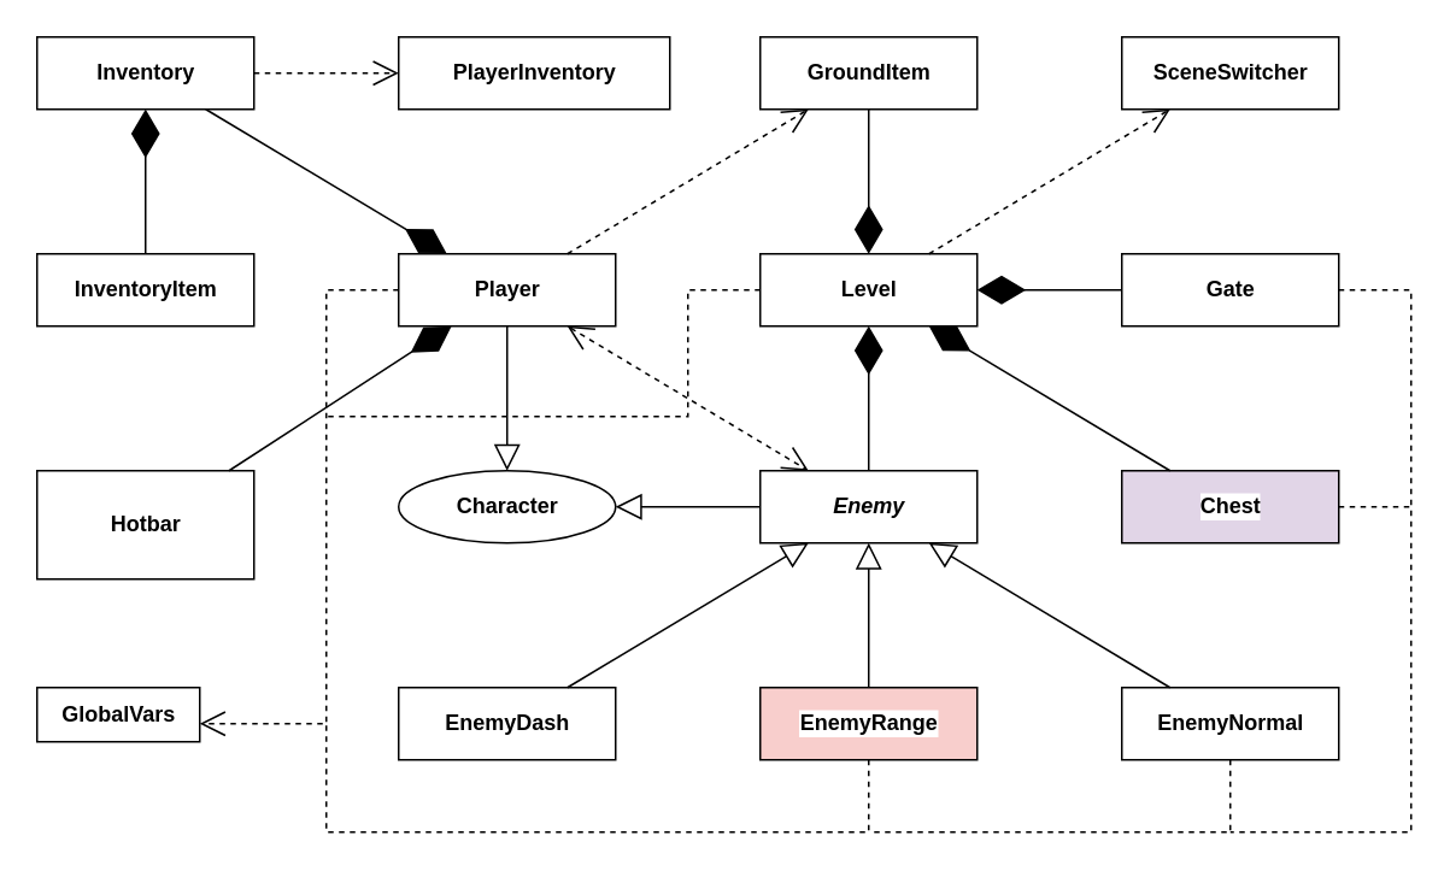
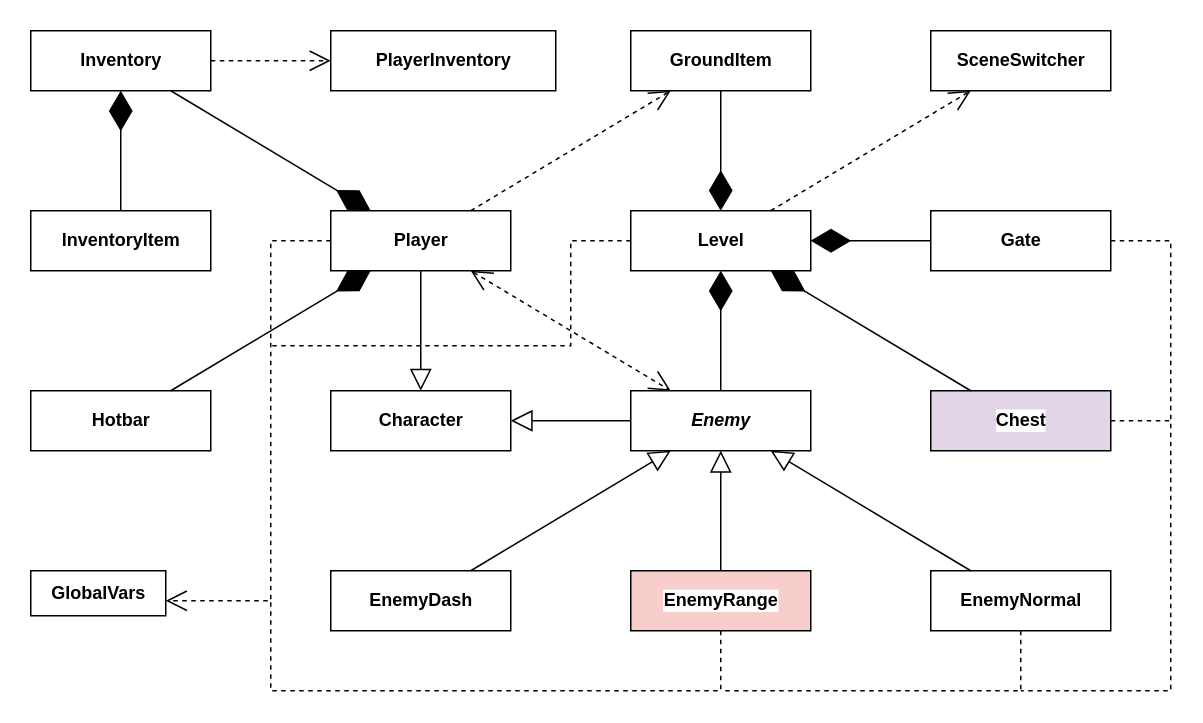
  <mxCell id="0" />
  <mxCell id="1" parent="0" />
  <mxCell id="2" value="&lt;b&gt;Player&lt;br&gt;&lt;/b&gt;" style="html=1;rounded=0;glass=0;labelBackgroundColor=default;labelBorderColor=none;" parent="1" vertex="1"><mxGeometry x="220" y="140" width="120" height="40" as="geometry" /></mxCell>
  <mxCell id="3" value="&lt;span&gt;&lt;b style=&quot;&quot;&gt;&lt;i&gt;Enemy&lt;/i&gt;&lt;/b&gt;&lt;br&gt;&lt;/span&gt;" style="html=1;rounded=0;glass=0;labelBackgroundColor=default;labelBorderColor=none;fontStyle=0" parent="1" vertex="1"><mxGeometry x="420" y="260" width="120" height="40" as="geometry" /></mxCell>
  <mxCell id="4" value="&lt;b&gt;EnemyRange&lt;/b&gt;" style="html=1;rounded=0;glass=0;labelBackgroundColor=default;labelBorderColor=none;fillColor=#f8cecc;" parent="1" vertex="1"><mxGeometry x="420" y="380" width="120" height="40" as="geometry" /></mxCell>
  <mxCell id="5" value="&lt;b&gt;EnemyDash&lt;br&gt;&lt;/b&gt;" style="html=1;rounded=0;glass=0;labelBackgroundColor=default;labelBorderColor=none;" parent="1" vertex="1"><mxGeometry x="220" y="380" width="120" height="40" as="geometry" /></mxCell>
  <mxCell id="6" value="&lt;b&gt;EnemyNormal&lt;/b&gt;" style="html=1;rounded=0;glass=0;labelBackgroundColor=default;labelBorderColor=none;" parent="1" vertex="1"><mxGeometry x="620" y="380" width="120" height="40" as="geometry" /></mxCell>
- <mxCell id="7" value="&lt;b&gt;Character&lt;br&gt;&lt;/b&gt;" style="ellipse;html=1;glass=0;labelBackgroundColor=default;labelBorderColor=none;" parent="1" vertex="1"><mxGeometry x="220" y="260" width="120" height="40" as="geometry" /></mxCell>
+ <mxCell id="7" value="&lt;b&gt;Character&lt;br&gt;&lt;/b&gt;" style="html=1;rounded=0;glass=0;labelBackgroundColor=default;labelBorderColor=none;" parent="1" vertex="1"><mxGeometry x="220" y="260" width="120" height="40" as="geometry" /></mxCell>
  <mxCell id="8" value="" style="endArrow=block;html=1;jumpStyle=none;rounded=0;strokeWidth=1;startArrow=none;startFill=0;endFill=0;endSize=12;targetPerimeterSpacing=0;startSize=12;shadow=0;labelBackgroundColor=default;sketch=0;fontFamily=Helvetica;fontSize=11;fontColor=default;shape=connector;jumpSize=6;" parent="1" source="5" target="3" edge="1"><mxGeometry width="50" height="50" relative="1" as="geometry"><mxPoint x="30" y="310" as="sourcePoint" /><mxPoint x="230" y="310" as="targetPoint" /></mxGeometry></mxCell>
  <mxCell id="9" value="" style="endArrow=block;html=1;jumpStyle=none;rounded=0;strokeWidth=1;startArrow=none;startFill=0;endFill=0;endSize=12;targetPerimeterSpacing=0;startSize=12;shadow=0;labelBackgroundColor=default;sketch=0;fontFamily=Helvetica;fontSize=11;fontColor=default;shape=connector;jumpSize=6;" parent="1" source="4" target="3" edge="1"><mxGeometry width="50" height="50" relative="1" as="geometry"><mxPoint x="323.333" y="390" as="sourcePoint" /><mxPoint x="456.667" y="310" as="targetPoint" /></mxGeometry></mxCell>
  <mxCell id="10" value="" style="endArrow=block;html=1;jumpStyle=none;rounded=0;strokeWidth=1;startArrow=none;startFill=0;endFill=0;endSize=12;targetPerimeterSpacing=0;startSize=12;shadow=0;labelBackgroundColor=default;sketch=0;fontFamily=Helvetica;fontSize=11;fontColor=default;shape=connector;jumpSize=6;" parent="1" source="6" target="3" edge="1"><mxGeometry width="50" height="50" relative="1" as="geometry"><mxPoint x="490" y="390" as="sourcePoint" /><mxPoint x="490" y="310" as="targetPoint" /></mxGeometry></mxCell>
  <mxCell id="11" value="" style="endArrow=block;html=1;jumpStyle=none;rounded=0;strokeWidth=1;startArrow=none;startFill=0;endFill=0;endSize=12;targetPerimeterSpacing=0;startSize=12;shadow=0;labelBackgroundColor=default;sketch=0;fontFamily=Helvetica;fontSize=11;fontColor=default;shape=connector;jumpSize=6;" parent="1" source="2" target="7" edge="1"><mxGeometry width="50" height="50" relative="1" as="geometry"><mxPoint x="20" y="160" as="sourcePoint" /><mxPoint x="220" y="160" as="targetPoint" /></mxGeometry></mxCell>
  <mxCell id="12" value="" style="endArrow=block;html=1;jumpStyle=none;rounded=0;strokeWidth=1;startArrow=none;startFill=0;endFill=0;endSize=12;targetPerimeterSpacing=0;startSize=12;shadow=0;labelBackgroundColor=default;sketch=0;fontFamily=Helvetica;fontSize=11;fontColor=default;shape=connector;jumpSize=6;" parent="1" source="3" target="7" edge="1"><mxGeometry width="50" height="50" relative="1" as="geometry"><mxPoint x="150" y="290" as="sourcePoint" /><mxPoint x="230" y="290" as="targetPoint" /></mxGeometry></mxCell>
  <mxCell id="13" value="&lt;b&gt;PlayerInventory&lt;br&gt;&lt;/b&gt;" style="html=1;rounded=0;glass=0;labelBackgroundColor=default;labelBorderColor=none;" parent="1" vertex="1"><mxGeometry x="220" y="20" width="150" height="40" as="geometry" /></mxCell>
  <mxCell id="14" value="&lt;b&gt;GroundItem&lt;br&gt;&lt;/b&gt;" style="html=1;rounded=0;glass=0;labelBackgroundColor=default;labelBorderColor=none;" parent="1" vertex="1"><mxGeometry x="420" y="20" width="120" height="40" as="geometry" /></mxCell>
  <mxCell id="15" value="&lt;b&gt;InventoryItem&lt;br&gt;&lt;/b&gt;" style="html=1;rounded=0;glass=0;labelBackgroundColor=default;labelBorderColor=none;" parent="1" vertex="1"><mxGeometry x="20" y="140" width="120" height="40" as="geometry" /></mxCell>
  <mxCell id="16" value="" style="endArrow=none;html=1;jumpStyle=none;rounded=0;strokeWidth=1;startArrow=diamondThin;startFill=1;endSize=24;startSize=24;shadow=0;labelBackgroundColor=default;sketch=0;fontFamily=Helvetica;fontSize=11;fontColor=default;targetPerimeterSpacing=0;shape=connector;jumpSize=6;" parent="1" source="26" target="15" edge="1"><mxGeometry width="50" height="50" relative="1" as="geometry"><mxPoint x="300" y="120" as="sourcePoint" /><mxPoint x="500" y="120" as="targetPoint" /></mxGeometry></mxCell>
  <mxCell id="17" value="&lt;b&gt;Level&lt;br&gt;&lt;/b&gt;" style="html=1;rounded=0;glass=0;labelBackgroundColor=default;labelBorderColor=none;" parent="1" vertex="1"><mxGeometry x="420" y="140" width="120" height="40" as="geometry" /></mxCell>
  <mxCell id="18" value="" style="endArrow=none;html=1;jumpStyle=none;rounded=0;strokeWidth=1;startArrow=diamondThin;startFill=1;endSize=24;startSize=24;shadow=0;labelBackgroundColor=default;sketch=0;fontFamily=Helvetica;fontSize=11;fontColor=default;targetPerimeterSpacing=0;shape=connector;jumpSize=6;" parent="1" source="17" target="14" edge="1"><mxGeometry width="50" height="50" relative="1" as="geometry"><mxPoint x="300" y="120" as="sourcePoint" /><mxPoint x="500" y="120" as="targetPoint" /></mxGeometry></mxCell>
  <mxCell id="19" value="" style="endArrow=none;html=1;jumpStyle=none;rounded=0;strokeWidth=1;startArrow=diamondThin;startFill=1;endSize=24;startSize=24;shadow=0;labelBackgroundColor=default;sketch=0;fontFamily=Helvetica;fontSize=11;fontColor=default;targetPerimeterSpacing=0;shape=connector;jumpSize=6;" parent="1" source="17" target="3" edge="1"><mxGeometry width="50" height="50" relative="1" as="geometry"><mxPoint x="430" y="50" as="sourcePoint" /><mxPoint x="350" y="50" as="targetPoint" /></mxGeometry></mxCell>
  <mxCell id="20" value="&lt;b&gt;SceneSwitcher&lt;br&gt;&lt;/b&gt;" style="html=1;rounded=0;glass=0;labelBackgroundColor=default;labelBorderColor=none;" parent="1" vertex="1"><mxGeometry x="620" y="20" width="120" height="40" as="geometry" /></mxCell>
  <mxCell id="21" value="" style="endArrow=open;html=1;jumpStyle=none;rounded=0;strokeWidth=1;startArrow=none;startFill=0;endFill=0;endSize=12;targetPerimeterSpacing=0;dashed=1;jumpSize=6;fixDash=0;sketch=0;shadow=0;startSize=12;labelBackgroundColor=default;fontFamily=Helvetica;fontSize=11;fontColor=default;shape=connector;strokeColor=default;" parent="1" source="17" target="20" edge="1"><mxGeometry width="50" height="50" relative="1" as="geometry"><mxPoint x="80" y="-90" as="sourcePoint" /><mxPoint x="280" y="-90" as="targetPoint" /></mxGeometry></mxCell>
  <mxCell id="22" value="" style="endArrow=open;html=1;jumpStyle=none;rounded=0;strokeWidth=1;startArrow=open;startFill=0;endFill=0;endSize=12;targetPerimeterSpacing=0;dashed=1;jumpSize=6;fixDash=0;sketch=0;shadow=0;startSize=12;labelBackgroundColor=default;fontFamily=Helvetica;fontSize=11;fontColor=default;shape=connector;strokeColor=default;elbow=vertical;" parent="1" source="2" target="3" edge="1"><mxGeometry width="50" height="50" relative="1" as="geometry"><mxPoint x="480" y="210" as="sourcePoint" /><mxPoint x="680" y="210" as="targetPoint" /></mxGeometry></mxCell>
  <mxCell id="23" value="&lt;b&gt;Gate&lt;br&gt;&lt;/b&gt;" style="html=1;rounded=0;glass=0;labelBackgroundColor=default;labelBorderColor=none;" vertex="1" parent="1"><mxGeometry x="620" y="140" width="120" height="40" as="geometry" /></mxCell>
  <mxCell id="24" value="" style="endArrow=none;html=1;jumpStyle=none;rounded=0;strokeWidth=1;startArrow=diamondThin;startFill=1;endSize=24;startSize=24;shadow=0;labelBackgroundColor=default;sketch=0;fontFamily=Helvetica;fontSize=11;fontColor=default;targetPerimeterSpacing=0;shape=connector;jumpSize=6;" edge="1" parent="1" source="17" target="23"><mxGeometry width="50" height="50" relative="1" as="geometry"><mxPoint x="550" y="170" as="sourcePoint" /><mxPoint x="630" y="170" as="targetPoint" /></mxGeometry></mxCell>
  <mxCell id="25" value="" style="endArrow=open;html=1;jumpStyle=none;rounded=0;strokeWidth=1;startArrow=none;startFill=0;endFill=0;endSize=12;targetPerimeterSpacing=0;dashed=1;jumpSize=6;fixDash=0;sketch=0;shadow=0;startSize=12;labelBackgroundColor=default;fontFamily=Helvetica;fontSize=11;fontColor=default;shape=connector;strokeColor=default;" edge="1" parent="1" source="2" target="14"><mxGeometry width="50" height="50" relative="1" as="geometry"><mxPoint x="310" y="120" as="sourcePoint" /><mxPoint x="510" y="120" as="targetPoint" /></mxGeometry></mxCell>
  <mxCell id="26" value="&lt;b&gt;Inventory&lt;br&gt;&lt;/b&gt;" style="html=1;rounded=0;glass=0;labelBackgroundColor=default;labelBorderColor=none;" vertex="1" parent="1"><mxGeometry x="20" y="20" width="120" height="40" as="geometry" /></mxCell>
- <mxCell id="27" value="&lt;b&gt;Hotbar&lt;br&gt;&lt;/b&gt;" style="html=1;rounded=0;glass=0;labelBackgroundColor=default;labelBorderColor=none;" vertex="1" parent="1"><mxGeometry x="20" y="260" width="120" height="60" as="geometry" /></mxCell>
+ <mxCell id="27" value="&lt;b&gt;Hotbar&lt;br&gt;&lt;/b&gt;" style="html=1;rounded=0;glass=0;labelBackgroundColor=default;labelBorderColor=none;" vertex="1" parent="1"><mxGeometry x="20" y="260" width="120" height="40" as="geometry" /></mxCell>
  <mxCell id="28" value="" style="endArrow=none;html=1;jumpStyle=none;rounded=0;strokeWidth=1;startArrow=diamondThin;startFill=1;endSize=24;startSize=24;shadow=0;labelBackgroundColor=default;sketch=0;fontFamily=Helvetica;fontSize=11;fontColor=default;targetPerimeterSpacing=0;shape=connector;jumpSize=6;" edge="1" parent="1" source="2" target="26"><mxGeometry width="50" height="50" relative="1" as="geometry"><mxPoint x="90" y="30" as="sourcePoint" /><mxPoint x="90" y="-50" as="targetPoint" /></mxGeometry></mxCell>
  <mxCell id="29" value="" style="endArrow=none;html=1;jumpStyle=none;rounded=0;strokeWidth=1;startArrow=diamondThin;startFill=1;endSize=24;startSize=24;shadow=0;labelBackgroundColor=default;sketch=0;fontFamily=Helvetica;fontSize=11;fontColor=default;targetPerimeterSpacing=0;shape=connector;jumpSize=6;" edge="1" parent="1" source="2" target="27"><mxGeometry width="50" height="50" relative="1" as="geometry"><mxPoint x="150" y="170" as="sourcePoint" /><mxPoint x="230" y="170" as="targetPoint" /></mxGeometry></mxCell>
  <mxCell id="30" value="" style="endArrow=open;html=1;jumpStyle=none;rounded=0;strokeWidth=1;startArrow=none;startFill=0;endFill=0;endSize=12;targetPerimeterSpacing=0;dashed=1;jumpSize=6;fixDash=0;sketch=0;shadow=0;startSize=12;labelBackgroundColor=default;fontFamily=Helvetica;fontSize=11;fontColor=default;shape=connector;strokeColor=default;" edge="1" parent="1" source="26" target="13"><mxGeometry width="50" height="50" relative="1" as="geometry"><mxPoint x="256.667" y="150" as="sourcePoint" /><mxPoint x="123.333" y="70" as="targetPoint" /></mxGeometry></mxCell>
  <mxCell id="31" value="&lt;b&gt;Chest&lt;br&gt;&lt;/b&gt;" style="html=1;rounded=0;glass=0;labelBackgroundColor=default;labelBorderColor=none;fillColor=#e1d5e7;" vertex="1" parent="1"><mxGeometry x="620" y="260" width="120" height="40" as="geometry" /></mxCell>
  <mxCell id="32" value="" style="endArrow=none;html=1;jumpStyle=none;rounded=0;strokeWidth=1;startArrow=diamondThin;startFill=1;endSize=24;startSize=24;shadow=0;labelBackgroundColor=default;sketch=0;fontFamily=Helvetica;fontSize=11;fontColor=default;targetPerimeterSpacing=0;shape=connector;jumpSize=6;" edge="1" parent="1" source="17" target="31"><mxGeometry width="50" height="50" relative="1" as="geometry"><mxPoint x="550" y="170" as="sourcePoint" /><mxPoint x="630" y="170" as="targetPoint" /></mxGeometry></mxCell>
  <mxCell id="33" value="&lt;b&gt;GlobalVars&lt;br&gt;&lt;/b&gt;" style="html=1;rounded=0;glass=0;labelBackgroundColor=default;labelBorderColor=none;" vertex="1" parent="1"><mxGeometry x="20" y="380" width="90" height="30" as="geometry" /></mxCell>
  <mxCell id="34" value="" style="endArrow=open;html=1;jumpStyle=none;rounded=0;strokeWidth=1;startArrow=none;startFill=0;endFill=0;endSize=12;targetPerimeterSpacing=0;dashed=1;jumpSize=6;fixDash=0;sketch=0;shadow=0;startSize=12;labelBackgroundColor=default;fontFamily=Helvetica;fontSize=11;fontColor=default;shape=connector;strokeColor=default;edgeStyle=orthogonalEdgeStyle;" edge="1" parent="1" source="4" target="33"><mxGeometry width="50" height="50" relative="1" as="geometry"><mxPoint x="430" y="410" as="sourcePoint" /><mxPoint x="150" y="410" as="targetPoint" /><Array as="points"><mxPoint x="480" y="460" /><mxPoint x="180" y="460" /><mxPoint x="180" y="400" /></Array></mxGeometry></mxCell>
  <mxCell id="35" value="" style="endArrow=none;html=1;jumpStyle=none;rounded=0;strokeWidth=1;startArrow=none;startFill=0;endFill=0;endSize=12;targetPerimeterSpacing=0;dashed=1;jumpSize=6;fixDash=0;sketch=0;shadow=0;startSize=12;labelBackgroundColor=default;fontFamily=Helvetica;fontSize=11;fontColor=default;shape=connector;strokeColor=default;edgeStyle=orthogonalEdgeStyle;" edge="1" parent="1" source="6"><mxGeometry width="50" height="50" relative="1" as="geometry"><mxPoint x="490" y="430" as="sourcePoint" /><mxPoint x="480" y="460" as="targetPoint" /><Array as="points"><mxPoint x="680" y="460" /></Array></mxGeometry></mxCell>
  <mxCell id="36" value="" style="endArrow=none;html=1;jumpStyle=none;rounded=0;strokeWidth=1;startArrow=none;startFill=0;endFill=0;endSize=12;targetPerimeterSpacing=0;dashed=1;jumpSize=6;fixDash=0;sketch=0;shadow=0;startSize=12;labelBackgroundColor=default;fontFamily=Helvetica;fontSize=11;fontColor=default;shape=connector;strokeColor=default;edgeStyle=orthogonalEdgeStyle;" edge="1" parent="1" source="23"><mxGeometry width="50" height="50" relative="1" as="geometry"><mxPoint x="760" y="440" as="sourcePoint" /><mxPoint x="680" y="460" as="targetPoint" /><Array as="points"><mxPoint x="780" y="160" /><mxPoint x="780" y="460" /></Array></mxGeometry></mxCell>
  <mxCell id="37" value="" style="endArrow=none;html=1;jumpStyle=none;rounded=0;strokeWidth=1;startArrow=none;startFill=0;endFill=0;endSize=12;targetPerimeterSpacing=0;dashed=1;jumpSize=6;fixDash=0;sketch=0;shadow=0;startSize=12;labelBackgroundColor=default;fontFamily=Helvetica;fontSize=11;fontColor=default;shape=connector;strokeColor=default;edgeStyle=orthogonalEdgeStyle;" edge="1" parent="1" source="2"><mxGeometry width="50" height="50" relative="1" as="geometry"><mxPoint x="280" y="170" as="sourcePoint" /><mxPoint x="180" y="400" as="targetPoint" /><Array as="points"><mxPoint x="180" y="160" /></Array></mxGeometry></mxCell>
  <mxCell id="38" value="" style="endArrow=none;html=1;jumpStyle=none;rounded=0;strokeWidth=1;startArrow=none;startFill=0;endFill=0;endSize=12;targetPerimeterSpacing=0;dashed=1;jumpSize=6;fixDash=0;sketch=0;shadow=0;startSize=12;labelBackgroundColor=default;fontFamily=Helvetica;fontSize=11;fontColor=default;shape=connector;strokeColor=default;edgeStyle=orthogonalEdgeStyle;" edge="1" parent="1" source="17"><mxGeometry width="50" height="50" relative="1" as="geometry"><mxPoint x="230" y="170" as="sourcePoint" /><mxPoint x="180" y="230" as="targetPoint" /><Array as="points"><mxPoint x="380" y="160" /><mxPoint x="380" y="230" /><mxPoint x="180" y="230" /></Array></mxGeometry></mxCell>
  <mxCell id="39" value="" style="endArrow=none;html=1;jumpStyle=none;rounded=0;strokeWidth=1;startArrow=none;startFill=0;endFill=0;endSize=12;targetPerimeterSpacing=0;dashed=1;jumpSize=6;fixDash=0;sketch=0;shadow=0;startSize=12;labelBackgroundColor=default;fontFamily=Helvetica;fontSize=11;fontColor=default;shape=connector;strokeColor=default;edgeStyle=orthogonalEdgeStyle;" edge="1" parent="1" source="31"><mxGeometry width="50" height="50" relative="1" as="geometry"><mxPoint x="750" y="170" as="sourcePoint" /><mxPoint x="780" y="280" as="targetPoint" /><Array as="points"><mxPoint x="780" y="280" /></Array></mxGeometry></mxCell>
